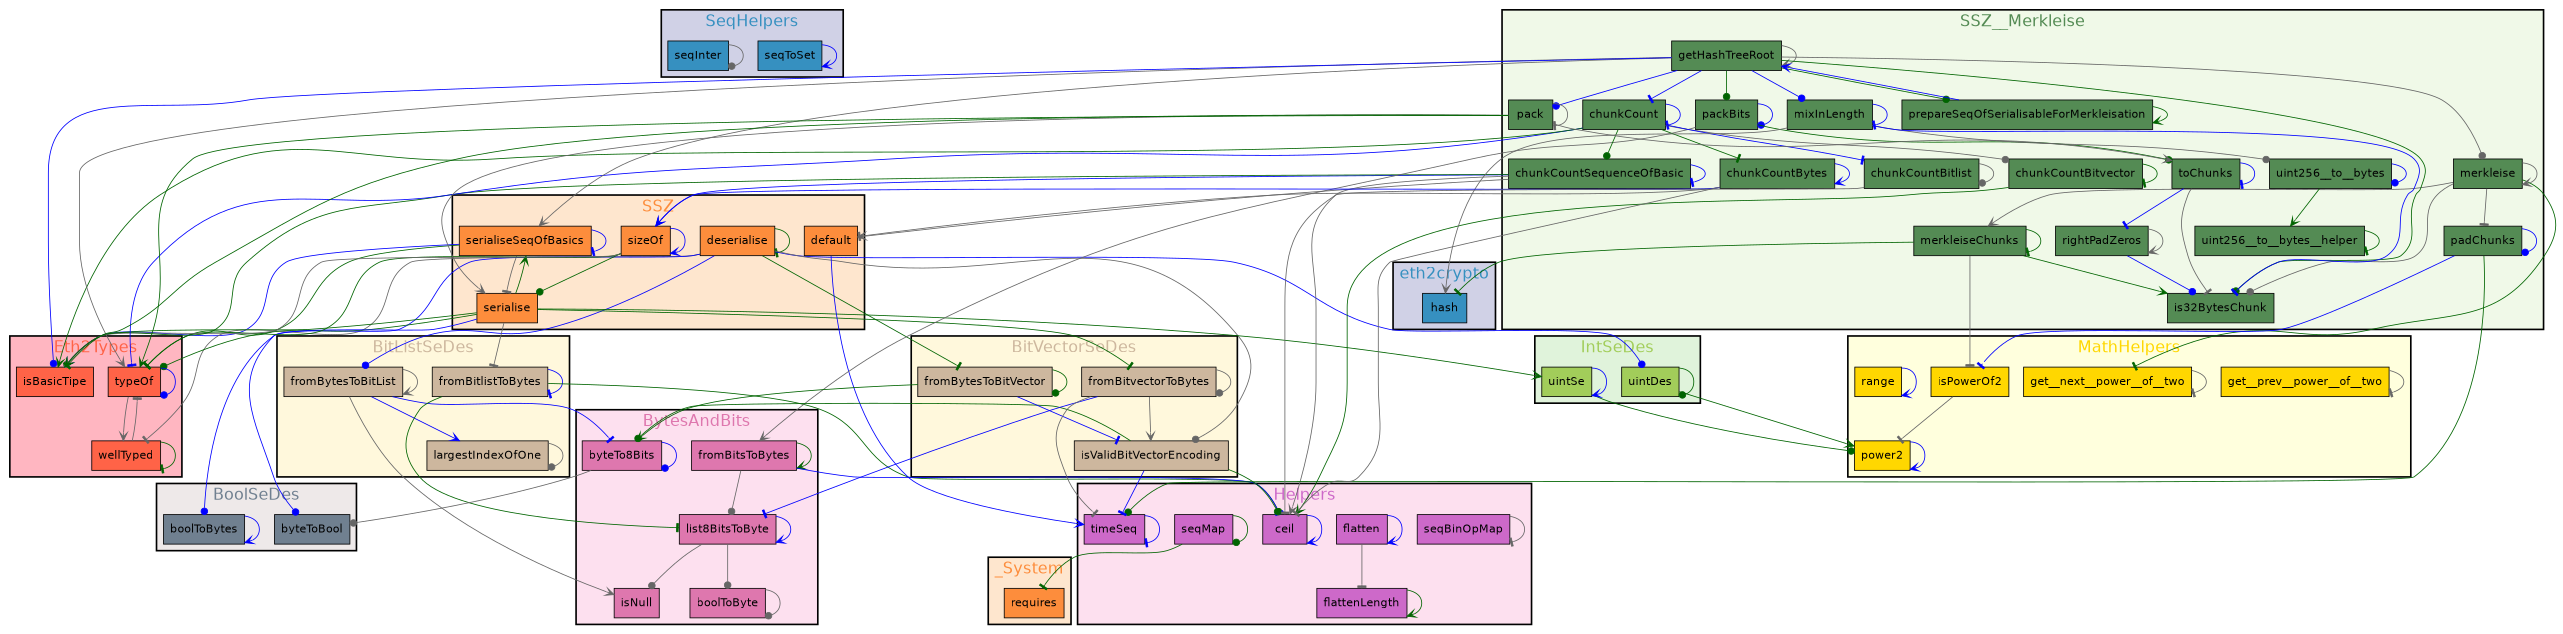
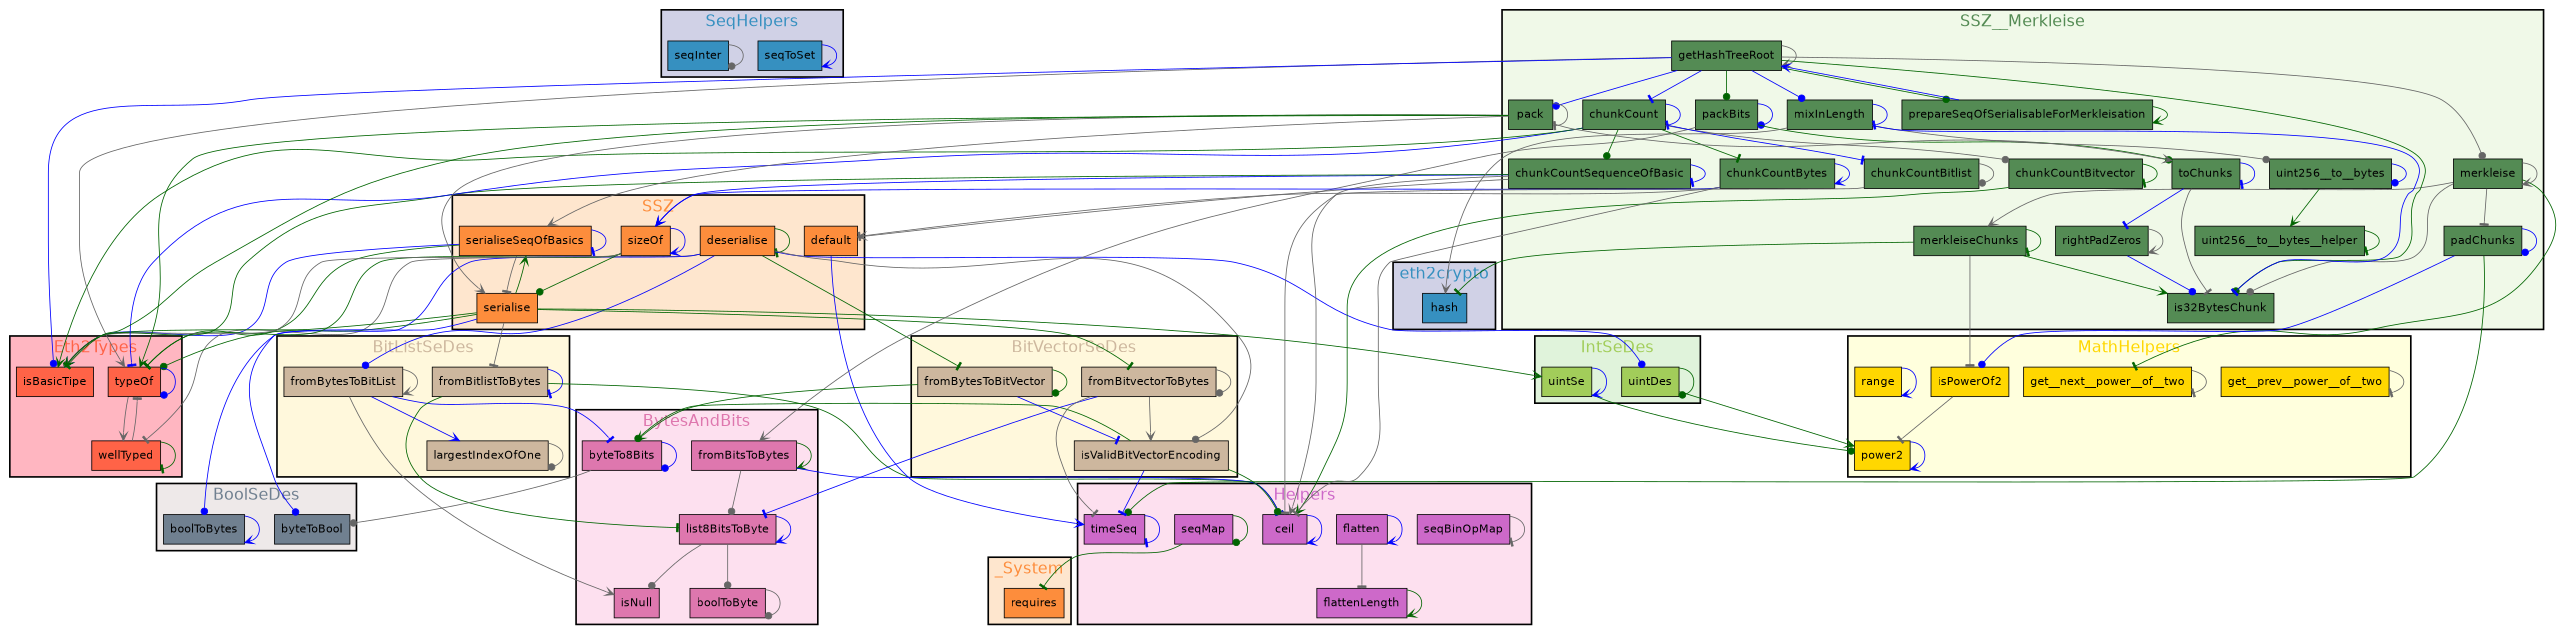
  digraph {
    fontname=helvetica
    node [fillcolor=palegreen4 fontname=helvetica shape=rectangle style=filled]
    edge [arrowhead=tee color=gray40]
    seqToSet [fillcolor="#3690c0"]
    seqInter [fillcolor="#3690c0"]
    fromBytesToBitList [fillcolor=bisque3]
    largestIndexOfOne [fillcolor=bisque3]
    fromBitlistToBytes [fillcolor=bisque3]
    serialiseSeqOfBasics [fillcolor="#fd8d3c"]
    deserialise [fillcolor="#fd8d3c"]
    serialise [fillcolor="#fd8d3c"]
    default [fillcolor="#fd8d3c"]
    sizeOf [fillcolor="#fd8d3c"]
    byteTo8Bits [fillcolor="#de77ae"]
    fromBitsToBytes [fillcolor="#de77ae"]
    boolToByte [fillcolor="#de77ae"]
    list8BitsToByte [fillcolor="#de77ae"]
    isNull [fillcolor="#de77ae"]
    typeOf [fillcolor=tomato]
    isBasicTipe [fillcolor=tomato]
    wellTyped [fillcolor=tomato]
    get__prev__power__of__two [fillcolor=gold]
    isPowerOf2 [fillcolor=gold]
    power2 [fillcolor=gold]
    get__next__power__of__two [fillcolor=gold]
    range [fillcolor=gold]
    uintSe [fillcolor=darkolivegreen3]
    uintDes [fillcolor=darkolivegreen3]
    seqBinOpMap [fillcolor=orchid3]
    seqMap [fillcolor=orchid3]
    timeSeq [fillcolor=orchid3]
    flatten [fillcolor=orchid3]
    ceil [fillcolor=orchid3]
    flattenLength [fillcolor=orchid3]
    boolToBytes [fillcolor=slategrey]
    byteToBool [fillcolor=slategrey]
    chunkCountSequenceOfBasic
    packBits
    uint256__to__bytes__helper
    merkleise
    padChunks
    chunkCount
    chunkCountBitvector
    getHashTreeRoot
    toChunks
    uint256__to__bytes
    merkleiseChunks
    mixInLength
    chunkCountBytes
    prepareSeqOfSerialisableForMerkleisation
    rightPadZeros
    chunkCountBitlist
    is32BytesChunk
    pack
    hash [fillcolor="#3690c0"]
    isValidBitVectorEncoding [fillcolor=bisque3]
    fromBytesToBitVector [fillcolor=bisque3]
    fromBitvectorToBytes [fillcolor=bisque3]
    requires [fillcolor="#fd8d3c"]
    subgraph cluster_1 {
      fillcolor="#d0d1e6"
      fontcolor="#3690c0"
      fontsize=20.0
      label=SeqHelpers
      penwidth=2
      style=filled
      seqToSet
      seqInter
    }
    subgraph cluster_2 {
      fillcolor=cornsilk
      fontcolor=bisque3
      fontsize=20.0
      label=BitListSeDes
      penwidth=2
      style=filled
      fromBytesToBitList
      largestIndexOfOne
      fromBitlistToBytes
    }
    subgraph cluster_3 {
      fillcolor="#fee6ce"
      fontcolor="#fd8d3c"
      fontsize=20.0
      label=SSZ
      penwidth=2
      style=filled
      serialiseSeqOfBasics
      deserialise
      serialise
      default
      sizeOf
    }
    subgraph cluster_4 {
      fillcolor="#fde0ef"
      fontcolor="#de77ae"
      fontsize=20.0
      label=BytesAndBits
      penwidth=2
      style=filled
      byteTo8Bits
      fromBitsToBytes
      boolToByte
      list8BitsToByte
      isNull
    }
    subgraph cluster_5 {
      fillcolor=lightpink
      fontcolor=tomato
      fontsize=20.0
      label=Eth2Types
      penwidth=2
      style=filled
      typeOf
      isBasicTipe
      wellTyped
    }
    subgraph cluster_6 {
      fillcolor="#ffffdd"
      fontcolor=gold
      fontsize=20.0
      label=MathHelpers
      penwidth=2
      style=filled
      get__prev__power__of__two
      isPowerOf2
      power2
      get__next__power__of__two
      range
    }
    subgraph cluster_7 {
      fillcolor="#e0f3db"
      fontcolor=darkolivegreen3
      fontsize=20.0
      label=IntSeDes
      penwidth=2
      style=filled
      uintSe
      uintDes
    }
    subgraph cluster_8 {
      fillcolor="#fde0ef"
      fontcolor=orchid3
      fontsize=20.0
      label=Helpers
      penwidth=2
      style=filled
      seqBinOpMap
      seqMap
      timeSeq
      flatten
      ceil
      flattenLength
    }
    subgraph cluster_9 {
      fillcolor=snow2
      fontcolor=slategrey
      fontsize=20.0
      label=BoolSeDes
      penwidth=2
      style=filled
      boolToBytes
      byteToBool
    }
    subgraph cluster_10 {
      fillcolor="#f0f9e8"
      fontcolor=palegreen4
      fontsize=20.0
      label=SSZ__Merkleise
      penwidth=2
      style=filled
      chunkCountSequenceOfBasic
      packBits
      uint256__to__bytes__helper
      merkleise
      padChunks
      chunkCount
      chunkCountBitvector
      getHashTreeRoot
      toChunks
      uint256__to__bytes
      merkleiseChunks
      mixInLength
      chunkCountBytes
      prepareSeqOfSerialisableForMerkleisation
      rightPadZeros
      chunkCountBitlist
      is32BytesChunk
      pack
    }
    subgraph cluster_11 {
      fillcolor="#d0d1e6"
      fontcolor="#3690c0"
      fontsize=20.0
      label=eth2crypto
      penwidth=2
      style=filled
      hash
    }
    subgraph cluster_12 {
      fillcolor=cornsilk
      fontcolor=bisque3
      fontsize=20.0
      label=BitVectorSeDes
      penwidth=2
      style=filled
      isValidBitVectorEncoding
      fromBytesToBitVector
      fromBitvectorToBytes
    }
    subgraph cluster_13 {
      fillcolor="#fee6ce"
      fontcolor="#fd8d3c"
      fontsize=20.0
      label=_System
      penwidth=2
      style=filled
      requires
    }
    seqToSet -> seqToSet [arrowhead=vee color=blue]
    seqInter -> seqInter [arrowhead=dot]
    fromBytesToBitList -> fromBytesToBitList [arrowhead=vee]
    fromBytesToBitList -> largestIndexOfOne [arrowhead=vee color=blue]
    fromBytesToBitList -> byteTo8Bits [color=blue]
    fromBytesToBitList -> isNull [arrowhead=vee]
    largestIndexOfOne -> largestIndexOfOne [arrowhead=dot]
    fromBitlistToBytes -> fromBitlistToBytes [color=blue]
    fromBitlistToBytes -> list8BitsToByte [color=darkgreen]
-   fromBitlistToBytes -> ceil [arrowhead=dot color=darkgreen]
+   fromBitlistToBytes -> ceil [color=darkgreen]
    serialiseSeqOfBasics -> serialiseSeqOfBasics [color=blue]
    serialiseSeqOfBasics -> serialise
    serialiseSeqOfBasics -> typeOf [color=darkgreen]
    serialiseSeqOfBasics -> isBasicTipe [arrowhead=vee color=blue]
    deserialise -> fromBytesToBitList [arrowhead=dot color=blue]
    deserialise -> deserialise [color=darkgreen]
    deserialise -> wellTyped
    deserialise -> uintDes [arrowhead=dot color=blue]
    deserialise -> byteToBool [arrowhead=dot color=blue]
    deserialise -> isValidBitVectorEncoding [arrowhead=dot]
    deserialise -> fromBytesToBitVector [color=darkgreen]
    serialise -> fromBitlistToBytes
    serialise -> serialiseSeqOfBasics [arrowhead=vee color=darkgreen]
    serialise -> typeOf [arrowhead=dot color=darkgreen]
    serialise -> isBasicTipe [arrowhead=vee color=darkgreen]
    serialise -> uintSe [arrowhead=vee color=darkgreen]
    serialise -> boolToBytes [arrowhead=dot color=blue]
    serialise -> fromBitvectorToBytes [color=darkgreen]
    default -> timeSeq [arrowhead=vee color=blue]
    sizeOf -> serialise [arrowhead=dot color=darkgreen]
    sizeOf -> sizeOf [arrowhead=vee color=blue]
    sizeOf -> typeOf [color=darkgreen]
    sizeOf -> isBasicTipe [arrowhead=dot]
    byteTo8Bits -> byteTo8Bits [arrowhead=dot color=blue]
    byteTo8Bits -> byteToBool [arrowhead=dot]
    fromBitsToBytes -> fromBitsToBytes [arrowhead=vee color=darkgreen]
    fromBitsToBytes -> list8BitsToByte [arrowhead=dot]
    fromBitsToBytes -> ceil [color=blue]
    boolToByte -> boolToByte [arrowhead=dot]
    list8BitsToByte -> boolToByte [arrowhead=dot]
    list8BitsToByte -> list8BitsToByte [arrowhead=vee color=blue]
    list8BitsToByte -> isNull [arrowhead=dot]
    typeOf -> typeOf [arrowhead=dot color=blue]
    typeOf -> wellTyped [arrowhead=vee]
    wellTyped -> typeOf
    wellTyped -> wellTyped [color=darkgreen]
    get__prev__power__of__two -> get__prev__power__of__two
    isPowerOf2 -> power2
    power2 -> power2 [arrowhead=vee color=blue]
    get__next__power__of__two -> get__next__power__of__two
    range -> range [arrowhead=vee color=blue]
    uintSe -> power2 [arrowhead=dot color=darkgreen]
    uintSe -> uintSe [arrowhead=vee color=blue]
    uintDes -> power2 [arrowhead=vee color=darkgreen]
    uintDes -> uintDes [arrowhead=dot color=darkgreen]
    seqBinOpMap -> seqBinOpMap
    seqMap -> seqMap [arrowhead=dot color=darkgreen]
    seqMap -> requires [color=darkgreen]
    timeSeq -> timeSeq [color=blue]
    flatten -> flatten [arrowhead=vee color=blue]
    flatten -> flattenLength
    ceil -> ceil [arrowhead=vee color=blue]
    flattenLength -> flattenLength [arrowhead=vee color=darkgreen]
    boolToBytes -> boolToBytes [arrowhead=vee color=blue]
    chunkCountSequenceOfBasic -> default [arrowhead=vee]
    chunkCountSequenceOfBasic -> sizeOf [arrowhead=vee color=blue]
    chunkCountSequenceOfBasic -> isBasicTipe [arrowhead=vee color=darkgreen]
    chunkCountSequenceOfBasic -> ceil [arrowhead=vee]
    chunkCountSequenceOfBasic -> chunkCountSequenceOfBasic [color=blue]
    packBits -> fromBitsToBytes [arrowhead=vee]
    packBits -> packBits [arrowhead=dot color=blue]
    packBits -> toChunks [arrowhead=dot color=darkgreen]
    uint256__to__bytes__helper -> uint256__to__bytes__helper [color=darkgreen]
    merkleise -> get__next__power__of__two [color=darkgreen]
    merkleise -> merkleise [arrowhead=vee]
    merkleise -> padChunks
    merkleise -> merkleiseChunks [arrowhead=vee]
    merkleise -> is32BytesChunk [arrowhead=dot]
-   padChunks -> isPowerOf2 [color=blue]
+   padChunks -> isPowerOf2 [arrowhead=dot color=blue]
    padChunks -> timeSeq [arrowhead=dot color=darkgreen]
    padChunks -> padChunks [arrowhead=dot color=blue]
    chunkCount -> typeOf [color=blue]
    chunkCount -> isBasicTipe [arrowhead=vee color=darkgreen]
    chunkCount -> chunkCountSequenceOfBasic [arrowhead=dot color=darkgreen]
    chunkCount -> chunkCount [color=blue]
    chunkCount -> chunkCountBitvector [arrowhead=dot]
    chunkCount -> chunkCountBytes [color=darkgreen]
    chunkCount -> chunkCountBitlist [color=blue]
    chunkCountBitvector -> ceil [arrowhead=vee color=darkgreen]
    chunkCountBitvector -> chunkCountBitvector [color=darkgreen]
    getHashTreeRoot -> typeOf [arrowhead=vee]
    getHashTreeRoot -> isBasicTipe [arrowhead=dot color=blue]
    getHashTreeRoot -> packBits [arrowhead=dot color=darkgreen]
    getHashTreeRoot -> merkleise [arrowhead=dot]
    getHashTreeRoot -> chunkCount [color=blue]
    getHashTreeRoot -> getHashTreeRoot [arrowhead=vee]
    getHashTreeRoot -> mixInLength [arrowhead=dot color=blue]
    getHashTreeRoot -> prepareSeqOfSerialisableForMerkleisation [arrowhead=dot color=darkgreen]
    getHashTreeRoot -> is32BytesChunk [arrowhead=dot color=darkgreen]
    getHashTreeRoot -> pack [arrowhead=dot color=blue]
    toChunks -> toChunks [color=blue]
    toChunks -> rightPadZeros [color=blue]
    toChunks -> is32BytesChunk
    uint256__to__bytes -> uint256__to__bytes__helper [arrowhead=vee color=darkgreen]
    uint256__to__bytes -> uint256__to__bytes [arrowhead=dot color=blue]
    merkleiseChunks -> isPowerOf2
    merkleiseChunks -> merkleiseChunks [color=darkgreen]
    merkleiseChunks -> is32BytesChunk [arrowhead=vee color=darkgreen]
    merkleiseChunks -> hash [color=darkgreen]
    mixInLength -> uint256__to__bytes [arrowhead=dot]
    mixInLength -> mixInLength [color=blue]
    mixInLength -> is32BytesChunk [color=blue]
    mixInLength -> hash [arrowhead=vee]
    chunkCountBytes -> default
    chunkCountBytes -> sizeOf [arrowhead=vee color=blue]
    chunkCountBytes -> ceil
    chunkCountBytes -> chunkCountBytes [arrowhead=vee color=blue]
    prepareSeqOfSerialisableForMerkleisation -> getHashTreeRoot [arrowhead=vee color=blue]
    prepareSeqOfSerialisableForMerkleisation -> prepareSeqOfSerialisableForMerkleisation [arrowhead=vee color=darkgreen]
    rightPadZeros -> rightPadZeros [arrowhead=vee]
    rightPadZeros -> is32BytesChunk [arrowhead=dot color=blue]
    chunkCountBitlist -> ceil
    chunkCountBitlist -> chunkCountBitlist [arrowhead=dot]
-   getHashTreeRoot -> serialiseSeqOfBasics [arrowhead=vee]
+   pack -> serialiseSeqOfBasics [arrowhead=vee]
    pack -> serialise [arrowhead=vee]
    pack -> typeOf [arrowhead=vee color=darkgreen]
    pack -> isBasicTipe [color=darkgreen]
    pack -> toChunks [arrowhead=vee]
    pack -> pack
    isValidBitVectorEncoding -> byteTo8Bits [arrowhead=dot color=darkgreen]
    isValidBitVectorEncoding -> timeSeq [color=blue]
    isValidBitVectorEncoding -> ceil [arrowhead=dot color=darkgreen]
    fromBytesToBitVector -> byteTo8Bits [arrowhead=vee color=darkgreen]
    fromBytesToBitVector -> isValidBitVectorEncoding [color=blue]
    fromBytesToBitVector -> fromBytesToBitVector [arrowhead=dot color=darkgreen]
    fromBitvectorToBytes -> list8BitsToByte [color=blue]
    fromBitvectorToBytes -> timeSeq
    fromBitvectorToBytes -> isValidBitVectorEncoding [arrowhead=vee]
    fromBitvectorToBytes -> fromBitvectorToBytes [arrowhead=dot]
  }
